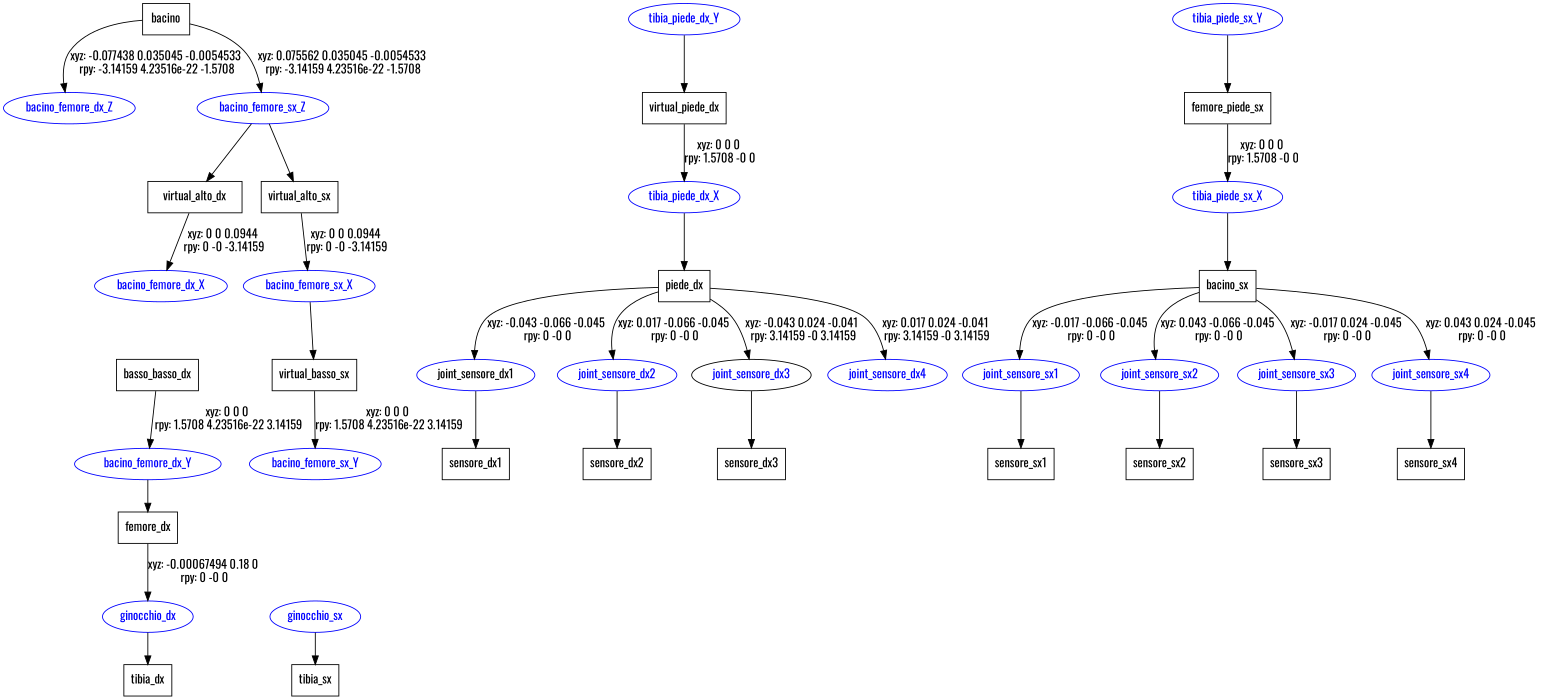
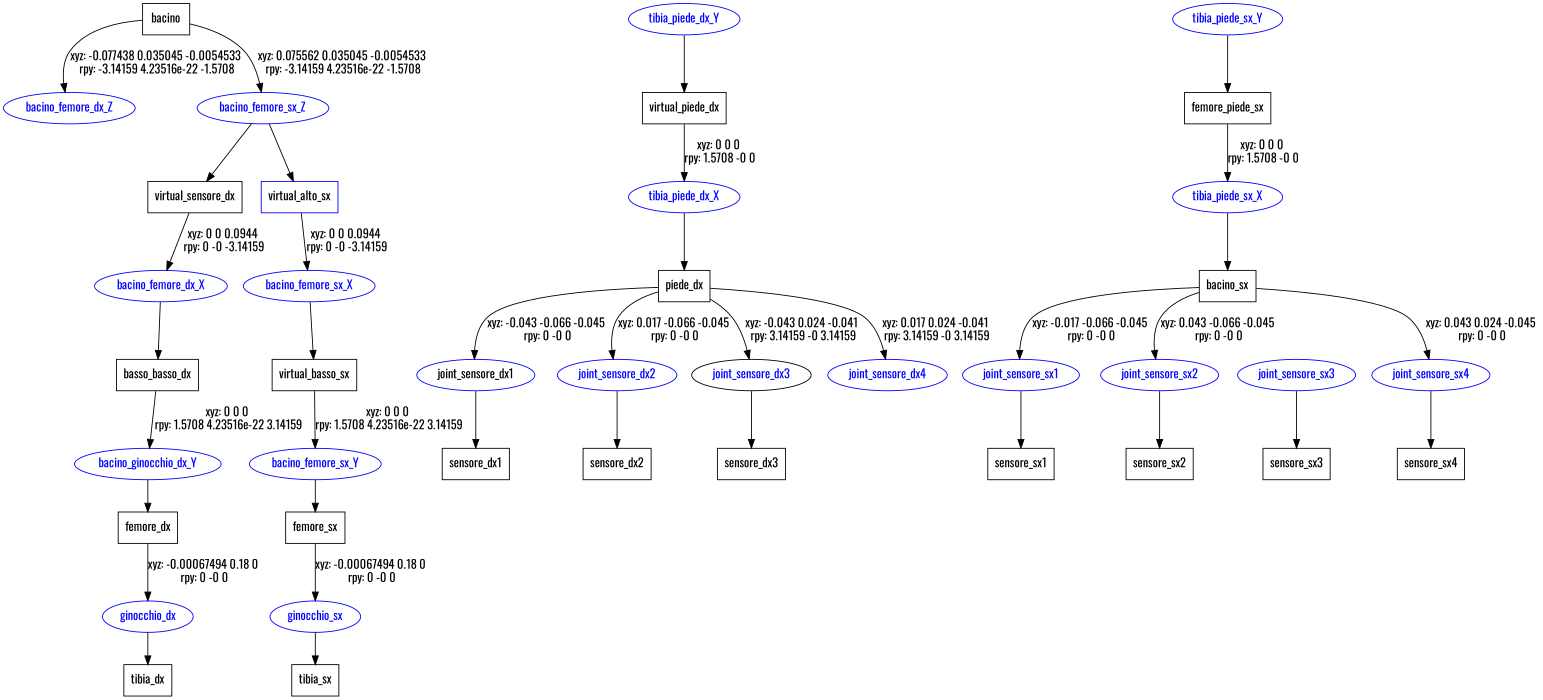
  digraph {
    fontname=Oswald
    node [fontname=Oswald shape=box]
    edge [fontname=Oswald]
    n1 [label=bacino]
    bacino_femore_dx_Z [color=blue fontcolor=blue shape=ellipse]
    bacino_femore_sx_Z [color=blue fontcolor=blue shape=ellipse]
-   n4 [label=virtual_alto_dx]
-   n5 [label=virtual_alto_sx]
+   n4 [label=virtual_sensore_dx]
+   n5 [label=virtual_alto_sx color=blue]
    bacino_femore_dx_X [color=blue fontcolor=blue shape=ellipse]
    n7 [label=basso_basso_dx]
-   bacino_femore_dx_Y [color=blue fontcolor=blue shape=ellipse]
+   bacino_femore_dx_Y [color=blue fontcolor=blue shape=ellipse label=bacino_ginocchio_dx_Y]
    n9 [label=femore_dx]
    ginocchio_dx [color=blue fontcolor=blue shape=ellipse]
    n11 [label=tibia_dx]
    tibia_piede_dx_Y [color=blue fontcolor=blue shape=ellipse]
    n13 [label=virtual_piede_dx]
    tibia_piede_dx_X [color=blue fontcolor=blue shape=ellipse]
    n15 [label=piede_dx]
    joint_sensore_dx1 [color=blue fontcolor=black shape=ellipse]
    joint_sensore_dx2 [color=blue fontcolor=blue shape=ellipse]
    joint_sensore_dx3 [color=black fontcolor=blue shape=ellipse]
    joint_sensore_dx4 [color=blue fontcolor=blue shape=ellipse]
    n20 [label=sensore_dx1]
    n21 [label=sensore_dx2]
    n22 [label=sensore_dx3]
    bacino_femore_sx_X [color=blue fontcolor=blue shape=ellipse]
    n24 [label=virtual_basso_sx]
    bacino_femore_sx_Y [color=blue fontcolor=blue shape=ellipse]
+   n26 [label=femore_sx]
    ginocchio_sx [color=blue fontcolor=blue shape=ellipse]
    n28 [label=tibia_sx]
    tibia_piede_sx_Y [color=blue fontcolor=blue shape=ellipse]
    n30 [label=femore_piede_sx]
    tibia_piede_sx_X [color=blue fontcolor=blue shape=ellipse]
    n32 [label=bacino_sx]
    joint_sensore_sx1 [color=blue fontcolor=blue shape=ellipse]
    joint_sensore_sx2 [color=blue fontcolor=blue shape=ellipse]
    joint_sensore_sx3 [color=blue fontcolor=blue shape=ellipse]
    joint_sensore_sx4 [color=blue fontcolor=blue shape=ellipse]
    n37 [label=sensore_sx1]
    n38 [label=sensore_sx2]
    n39 [label=sensore_sx3]
    n40 [label=sensore_sx4]
    n1 -> bacino_femore_dx_Z [label="xyz: -0.077438 0.035045 -0.0054533 \nrpy: -3.14159 4.23516e-22 -1.5708"]
    n1 -> bacino_femore_sx_Z [label="xyz: 0.075562 0.035045 -0.0054533 \nrpy: -3.14159 4.23516e-22 -1.5708"]
    bacino_femore_sx_Z -> n4
    bacino_femore_sx_Z -> n5
    n4 -> bacino_femore_dx_X [label="xyz: 0 0 0.0944 \nrpy: 0 -0 -3.14159"]
    n5 -> bacino_femore_sx_X [label="xyz: 0 0 0.0944 \nrpy: 0 -0 -3.14159"]
+   bacino_femore_dx_X -> n7
    n7 -> bacino_femore_dx_Y [label="xyz: 0 0 0 \nrpy: 1.5708 4.23516e-22 3.14159"]
    bacino_femore_dx_Y -> n9
    n9 -> ginocchio_dx [label="xyz: -0.00067494 0.18 0 \nrpy: 0 -0 0"]
    ginocchio_dx -> n11
    tibia_piede_dx_Y -> n13
    n13 -> tibia_piede_dx_X [label="xyz: 0 0 0 \nrpy: 1.5708 -0 0"]
    tibia_piede_dx_X -> n15
    n15 -> joint_sensore_dx1 [label="xyz: -0.043 -0.066 -0.045 \nrpy: 0 -0 0"]
    n15 -> joint_sensore_dx2 [label="xyz: 0.017 -0.066 -0.045 \nrpy: 0 -0 0"]
    n15 -> joint_sensore_dx3 [label="xyz: -0.043 0.024 -0.041 \nrpy: 3.14159 -0 3.14159"]
    n15 -> joint_sensore_dx4 [label="xyz: 0.017 0.024 -0.041 \nrpy: 3.14159 -0 3.14159"]
    joint_sensore_dx1 -> n20
    joint_sensore_dx2 -> n21
    joint_sensore_dx3 -> n22
    bacino_femore_sx_X -> n24
    n24 -> bacino_femore_sx_Y [label="xyz: 0 0 0 \nrpy: 1.5708 4.23516e-22 3.14159"]
+   bacino_femore_sx_Y -> n26
+   n26 -> ginocchio_sx [label="xyz: -0.00067494 0.18 0 \nrpy: 0 -0 0"]
    ginocchio_sx -> n28
    tibia_piede_sx_Y -> n30
    n30 -> tibia_piede_sx_X [label="xyz: 0 0 0 \nrpy: 1.5708 -0 0"]
    tibia_piede_sx_X -> n32
    n32 -> joint_sensore_sx1 [label="xyz: -0.017 -0.066 -0.045 \nrpy: 0 -0 0"]
    n32 -> joint_sensore_sx2 [label="xyz: 0.043 -0.066 -0.045 \nrpy: 0 -0 0"]
-   n32 -> joint_sensore_sx3 [label="xyz: -0.017 0.024 -0.045 \nrpy: 0 -0 0"]
    n32 -> joint_sensore_sx4 [label="xyz: 0.043 0.024 -0.045 \nrpy: 0 -0 0"]
    joint_sensore_sx1 -> n37
    joint_sensore_sx2 -> n38
    joint_sensore_sx3 -> n39
    joint_sensore_sx4 -> n40
  }
